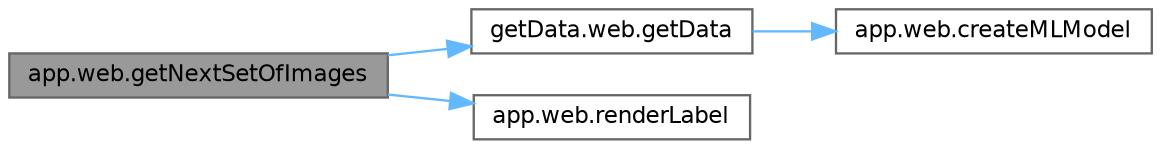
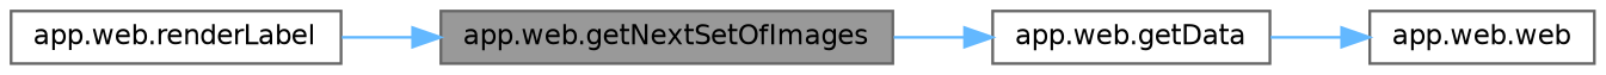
  digraph {
    rankdir=LR
    node [color=grey40 fillcolor=white fontname=Helvetica fontsize=10 shape=box style=filled]
    edge [color=steelblue1 fontname=Helvetica fontsize=10 labelfontname=Helvetica labelfontsize=10 style=solid]
    n1 [color=gray40 fillcolor=grey60 fontcolor=black height=0.2 label="app.web.getNextSetOfImages" width=0.4]
-   n2 [height=0.2 label="getData.web.getData" width=0.4]
+   n2 [height=0.2 label="app.web.getData" width=0.4]
    n3 [height=0.2 label="app.web.renderLabel" width=0.4]
-   n4 [height=0.2 label="app.web.createMLModel" width=0.4]
+   n4 [height=0.2 label="app.web.web" width=0.4]
    n1 -> n2
-   n1 -> n3
+   n3 -> n1
    n2 -> n4
  }
